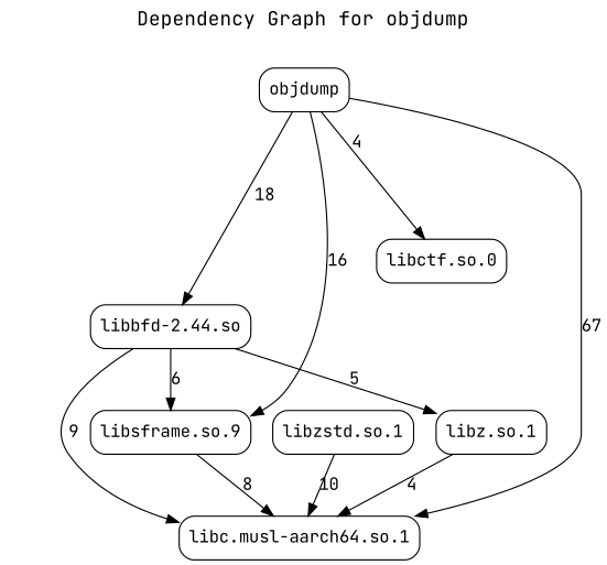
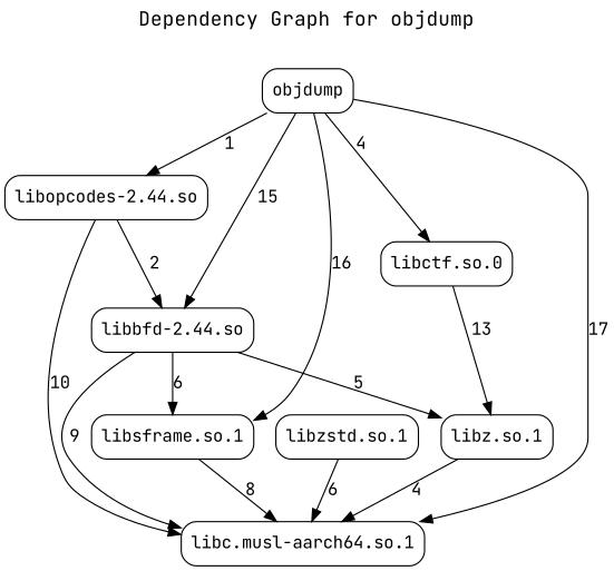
  digraph {
    fontname="JetBrains Mono"
    fontsize=16
    label="Dependency Graph for objdump"
    labelloc=t
    rankdir=TB
    node [fontname="JetBrains Mono" shape=box style=rounded]
    edge [fontname="JetBrains Mono"]
    "libbfd-2.44.so"
    "libc.musl-aarch64.so.1"
-   "libsframe.so.1" [label="libsframe.so.9"]
+   "libsframe.so.1"
    "libz.so.1"
    "libzstd.so.1"
    "libctf.so.0"
+   "libopcodes-2.44.so"
    objdump
    "libbfd-2.44.so" -> "libc.musl-aarch64.so.1" [label=9]
    "libbfd-2.44.so" -> "libsframe.so.1" [label=6]
    "libbfd-2.44.so" -> "libz.so.1" [label=5]
    "libsframe.so.1" -> "libc.musl-aarch64.so.1" [label=8]
    "libz.so.1" -> "libc.musl-aarch64.so.1" [label=4]
-   "libzstd.so.1" -> "libc.musl-aarch64.so.1" [label=10]
-   objdump -> "libbfd-2.44.so" [label=18]
-   objdump -> "libc.musl-aarch64.so.1" [label=67]
+   "libzstd.so.1" -> "libc.musl-aarch64.so.1" [label=6]
+   "libctf.so.0" -> "libz.so.1" [label=13]
+   "libopcodes-2.44.so" -> "libbfd-2.44.so" [label=2]
+   "libopcodes-2.44.so" -> "libc.musl-aarch64.so.1" [label=10]
+   objdump -> "libbfd-2.44.so" [label=15]
+   objdump -> "libc.musl-aarch64.so.1" [label=17]
    objdump -> "libsframe.so.1" [label=16]
    objdump -> "libctf.so.0" [label=4]
+   objdump -> "libopcodes-2.44.so" [label=1]
  }
